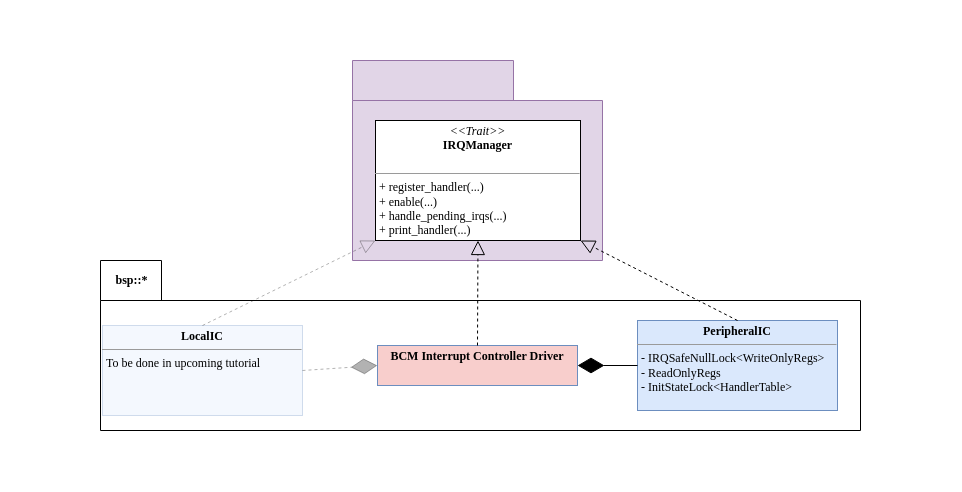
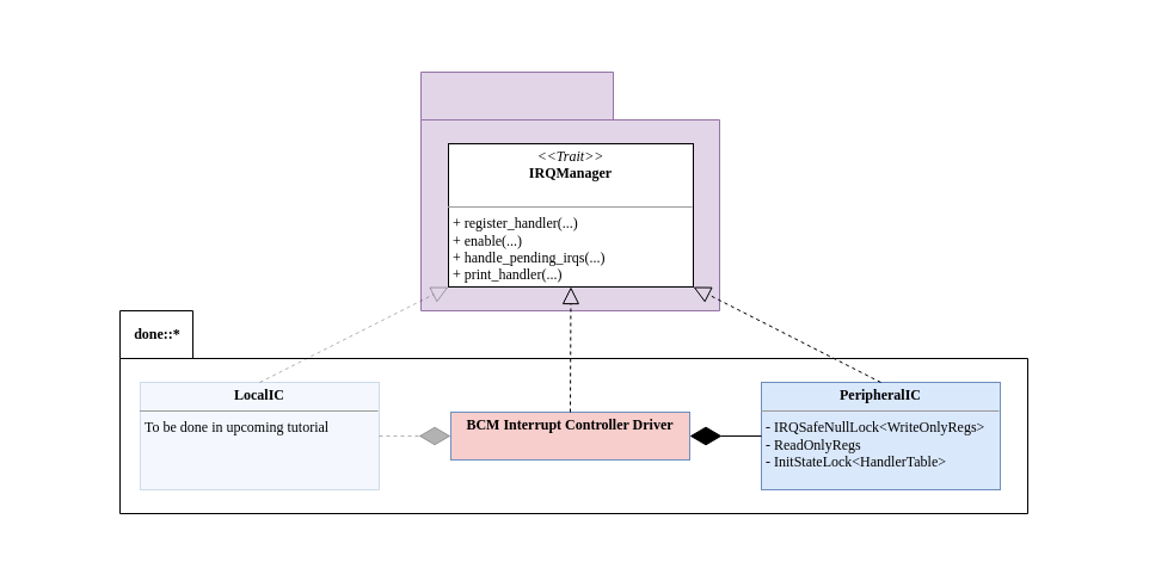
  <mxCell id="0" />
  <mxCell id="1" parent="0" />
  <mxCell id="2" value="" style="rounded=0;whiteSpace=wrap;html=1;fontFamily=Ubuntu Mono;strokeColor=none;" parent="1" vertex="1"><mxGeometry y="20" width="920" height="450" as="geometry" x="20" /></mxCell>
  <mxCell id="3" value="" style="shape=folder;fontStyle=1;spacingTop=10;tabWidth=161;tabHeight=40;tabPosition=left;html=1;fillColor=#e1d5e7;strokeColor=#9673a6;fontFamily=Ubuntu Mono;" parent="1" vertex="1"><mxGeometry x="352" y="60" width="250" height="200" as="geometry" /></mxCell>
  <mxCell id="4" value="" style="shape=folder;fontStyle=1;spacingTop=10;tabWidth=61;tabHeight=40;tabPosition=left;html=1;fontFamily=Ubuntu Mono;" parent="1" vertex="1"><mxGeometry x="100" y="260" width="760" height="170" as="geometry" /></mxCell>
- <mxCell id="5" value="bsp::*" style="text;html=1;strokeColor=none;fillColor=none;align=center;verticalAlign=middle;whiteSpace=wrap;rounded=0;fontStyle=1;fontFamily=Ubuntu Mono;" parent="1" vertex="1"><mxGeometry x="100" y="270" width="62.5" height="20" as="geometry" /></mxCell>
+ <mxCell id="5" value="done::*" style="text;html=1;strokeColor=none;fillColor=none;align=center;verticalAlign=middle;whiteSpace=wrap;rounded=0;fontStyle=1;fontFamily=Ubuntu Mono;" parent="1" vertex="1"><mxGeometry x="100" y="270" width="62.5" height="20" as="geometry" /></mxCell>
  <mxCell id="6" value="&lt;p style=&quot;margin: 0px ; margin-top: 4px ; text-align: center&quot;&gt;&lt;i&gt;&amp;lt;&amp;lt;Trait&amp;gt;&amp;gt;&lt;/i&gt;&lt;br&gt;&lt;b&gt;IRQManager&lt;/b&gt;&lt;/p&gt;&lt;p style=&quot;margin: 0px ; margin-left: 4px&quot;&gt;&lt;br&gt;&lt;/p&gt;&lt;hr size=&quot;1&quot;&gt;&lt;p style=&quot;margin: 0px ; margin-left: 4px&quot;&gt;+ register_handler(...)&lt;br&gt;+ enable(...)&lt;/p&gt;&lt;p style=&quot;margin: 0px ; margin-left: 4px&quot;&gt;+ handle_pending_irqs(...)&lt;/p&gt;&lt;p style=&quot;margin: 0px ; margin-left: 4px&quot;&gt;+ print_handler(...)&lt;/p&gt;" style="verticalAlign=top;align=left;overflow=fill;fontSize=12;fontFamily=Ubuntu Mono;html=1;rounded=0;shadow=0;comic=0;labelBackgroundColor=none;strokeWidth=1" parent="1" vertex="1"><mxGeometry x="375" y="120" width="205" height="120" as="geometry" /></mxCell>
  <mxCell id="7" value="&lt;p style=&quot;margin: 0px ; margin-top: 4px ; text-align: center&quot;&gt;&lt;b&gt;BCM Interrupt Controller Driver&lt;/b&gt;&lt;/p&gt;&lt;div style=&quot;height: 2px&quot;&gt;&lt;/div&gt;" style="verticalAlign=top;align=left;overflow=fill;fontSize=12;fontFamily=Ubuntu Mono;html=1;fillColor=#f8cecc;strokeColor=#6c8ebf;" parent="1" vertex="1"><mxGeometry x="377" y="345" width="200" height="40" as="geometry" /></mxCell>
  <mxCell id="8" value="" style="endArrow=block;dashed=1;endFill=0;endSize=12;html=1;fontColor=#A9C4EB;exitX=0.5;exitY=0;exitDx=0;exitDy=0;fontFamily=Ubuntu Mono;entryX=0.5;entryY=1;entryDx=0;entryDy=0;" parent="1" source="7" target="6" edge="1"><mxGeometry width="160" relative="1" as="geometry"><mxPoint x="389.5" y="750" as="sourcePoint" /><mxPoint x="430" y="320" as="targetPoint" /></mxGeometry></mxCell>
  <mxCell id="9" value="&lt;p style=&quot;margin: 0px ; margin-top: 4px ; text-align: center&quot;&gt;&lt;b&gt;PeripheralIC&lt;/b&gt;&lt;/p&gt;&lt;hr size=&quot;1&quot;&gt;&lt;p style=&quot;margin: 0px ; margin-left: 4px&quot;&gt;- IRQSafeNullLock&amp;lt;WriteOnlyRegs&amp;gt;&lt;/p&gt;&lt;p style=&quot;margin: 0px ; margin-left: 4px&quot;&gt;- ReadOnlyRegs&lt;/p&gt;&lt;p style=&quot;margin: 0px ; margin-left: 4px&quot;&gt;- InitStateLock&amp;lt;HandlerTable&amp;gt;&lt;/p&gt;" style="verticalAlign=top;align=left;overflow=fill;fontSize=12;fontFamily=Ubuntu Mono;html=1;fillColor=#dae8fc;strokeColor=#6c8ebf;" parent="1" vertex="1"><mxGeometry x="637" y="320" width="200" height="90" as="geometry" /></mxCell>
  <mxCell id="10" value="" style="endArrow=diamondThin;endFill=1;endSize=24;html=1;fontFamily=Ubuntu Mono;exitX=0;exitY=0.5;exitDx=0;exitDy=0;entryX=1;entryY=0.5;entryDx=0;entryDy=0;" parent="1" source="9" target="7" edge="1"><mxGeometry width="160" relative="1" as="geometry"><mxPoint x="397" y="365" as="sourcePoint" /><mxPoint x="557" y="365" as="targetPoint" /></mxGeometry></mxCell>
  <mxCell id="11" value="" style="endArrow=block;dashed=1;endFill=0;endSize=12;html=1;fontFamily=Ubuntu Mono;entryX=1;entryY=1;entryDx=0;entryDy=0;exitX=0.5;exitY=0;exitDx=0;exitDy=0;" parent="1" source="9" target="6" edge="1"><mxGeometry width="160" relative="1" as="geometry"><mxPoint x="349.5" y="570" as="sourcePoint" /><mxPoint x="532.5" y="320" as="targetPoint" /></mxGeometry></mxCell>
- <mxCell id="12" value="&lt;p style=&quot;margin: 0px ; margin-top: 4px ; text-align: center&quot;&gt;&lt;b&gt;LocalIC&lt;/b&gt;&lt;/p&gt;&lt;hr size=&quot;1&quot;&gt;&lt;p style=&quot;margin: 0px ; margin-left: 4px&quot;&gt;To be done in upcoming tutorial&lt;/p&gt;" style="verticalAlign=top;align=left;overflow=fill;fontSize=12;fontFamily=Ubuntu Mono;html=1;opacity=30;fillColor=#dae8fc;strokeColor=#6c8ebf;" parent="1" vertex="1"><mxGeometry x="102" y="325" width="200" height="90" as="geometry" /></mxCell>
+ <mxCell id="12" value="&lt;p style=&quot;margin: 0px ; margin-top: 4px ; text-align: center&quot;&gt;&lt;b&gt;LocalIC&lt;/b&gt;&lt;/p&gt;&lt;hr size=&quot;1&quot;&gt;&lt;p style=&quot;margin: 0px ; margin-left: 4px&quot;&gt;To be done in upcoming tutorial&lt;/p&gt;" style="verticalAlign=top;align=left;overflow=fill;fontSize=12;fontFamily=Ubuntu Mono;html=1;opacity=30;fillColor=#dae8fc;strokeColor=#6c8ebf;" parent="1" vertex="1"><mxGeometry x="117" y="320" width="200" height="90" as="geometry" /></mxCell>
  <mxCell id="13" value="" style="endArrow=diamondThin;endFill=1;endSize=24;html=1;fontFamily=Ubuntu Mono;exitX=1;exitY=0.5;exitDx=0;exitDy=0;entryX=0;entryY=0.5;entryDx=0;entryDy=0;opacity=30;dashed=1;" parent="1" source="12" target="7" edge="1"><mxGeometry width="160" relative="1" as="geometry"><mxPoint x="397" y="365" as="sourcePoint" /><mxPoint x="557" y="365" as="targetPoint" /></mxGeometry></mxCell>
  <mxCell id="14" value="" style="endArrow=block;dashed=1;endFill=0;endSize=12;html=1;fontFamily=Ubuntu Mono;entryX=0;entryY=1;entryDx=0;entryDy=0;exitX=0.5;exitY=0;exitDx=0;exitDy=0;opacity=30;" parent="1" source="12" target="6" edge="1"><mxGeometry width="160" relative="1" as="geometry"><mxPoint x="139.5" y="490" as="sourcePoint" /><mxPoint x="327.5" y="320" as="targetPoint" /></mxGeometry></mxCell>
